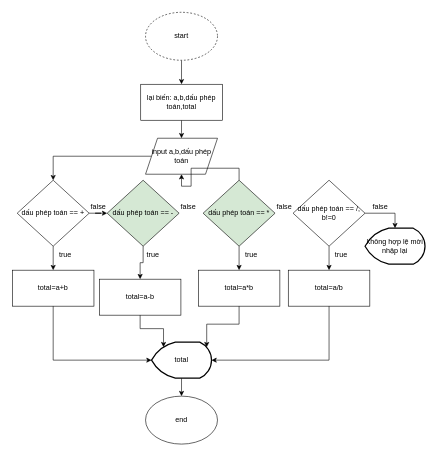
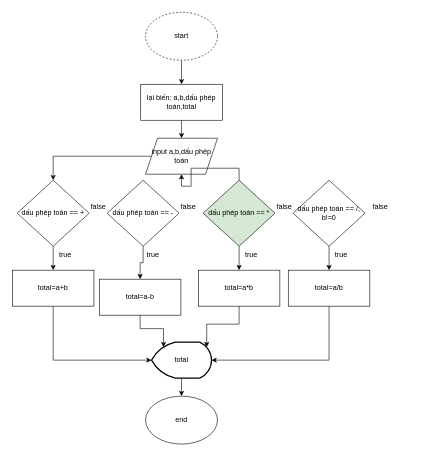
  <mxCell id="0" />
  <mxCell id="1" parent="0" />
  <mxCell id="2" style="edgeStyle=orthogonalEdgeStyle;rounded=0;orthogonalLoop=1;jettySize=auto;html=1;exitX=0.5;exitY=1;exitDx=0;exitDy=0;entryX=0.5;entryY=0;entryDx=0;entryDy=0;" edge="1" parent="1" source="3" target="6"><mxGeometry relative="1" as="geometry" /></mxCell>
  <mxCell id="3" value="start" style="ellipse;whiteSpace=wrap;html=1;dashed=1;" vertex="1" parent="1"><mxGeometry x="242" y="20" width="120" height="80" as="geometry" /></mxCell>
  <mxCell id="4" value="end" style="ellipse;whiteSpace=wrap;html=1;" vertex="1" parent="1"><mxGeometry x="242" y="660" width="120" height="80" as="geometry" /></mxCell>
  <mxCell id="5" value="" style="edgeStyle=orthogonalEdgeStyle;rounded=0;orthogonalLoop=1;jettySize=auto;html=1;" edge="1" parent="1" source="6"><mxGeometry relative="1" as="geometry"><mxPoint x="302" y="230" as="targetPoint" /></mxGeometry></mxCell>
  <mxCell id="6" value="lại biến: a,b,dấu phép toán,total" style="rounded=0;whiteSpace=wrap;html=1;" vertex="1" parent="1"><mxGeometry x="234" y="140" width="136" height="60" as="geometry" /></mxCell>
  <mxCell id="7" style="edgeStyle=orthogonalEdgeStyle;rounded=0;orthogonalLoop=1;jettySize=auto;html=1;exitX=0;exitY=0.5;exitDx=0;exitDy=0;entryX=0.5;entryY=0;entryDx=0;entryDy=0;" edge="1" parent="1" source="8" target="11"><mxGeometry relative="1" as="geometry" /></mxCell>
  <mxCell id="8" value="input a,b,dấu phép toán" style="shape=parallelogram;perimeter=parallelogramPerimeter;whiteSpace=wrap;html=1;fixedSize=1;" vertex="1" parent="1"><mxGeometry x="242" y="230" width="120" height="60" as="geometry" /></mxCell>
- <mxCell id="9" value="" style="edgeStyle=orthogonalEdgeStyle;rounded=0;orthogonalLoop=1;jettySize=auto;html=1;" edge="1" parent="1" source="11" target="13"><mxGeometry relative="1" as="geometry" /></mxCell>
  <mxCell id="10" value="" style="edgeStyle=orthogonalEdgeStyle;rounded=0;orthogonalLoop=1;jettySize=auto;html=1;" edge="1" parent="1" source="11" target="23"><mxGeometry relative="1" as="geometry" /></mxCell>
  <mxCell id="11" value="dấu phép toán == +" style="rhombus;whiteSpace=wrap;html=1;" vertex="1" parent="1"><mxGeometry x="28" y="300" width="120" height="110" as="geometry" /></mxCell>
  <mxCell id="12" value="" style="edgeStyle=orthogonalEdgeStyle;rounded=0;orthogonalLoop=1;jettySize=auto;html=1;" edge="1" parent="1" source="13" target="24"><mxGeometry relative="1" as="geometry" /></mxCell>
- <mxCell id="13" value="dấu phép toán == -" style="rhombus;whiteSpace=wrap;html=1;fillColor=#d5e8d4;" vertex="1" parent="1"><mxGeometry x="178" y="300" width="120" height="110" as="geometry" /></mxCell>
+ <mxCell id="13" value="dấu phép toán == -" style="rhombus;whiteSpace=wrap;html=1;" vertex="1" parent="1"><mxGeometry x="178" y="300" width="120" height="110" as="geometry" /></mxCell>
  <mxCell id="14" value="" style="edgeStyle=orthogonalEdgeStyle;rounded=0;orthogonalLoop=1;jettySize=auto;html=1;" edge="1" parent="1" source="16" target="8"><mxGeometry relative="1" as="geometry" /></mxCell>
  <mxCell id="15" value="" style="edgeStyle=orthogonalEdgeStyle;rounded=0;orthogonalLoop=1;jettySize=auto;html=1;" edge="1" parent="1" source="16" target="25"><mxGeometry relative="1" as="geometry" /></mxCell>
  <mxCell id="16" value="dấu phép toán == *" style="rhombus;whiteSpace=wrap;html=1;fillColor=#d5e8d4;" vertex="1" parent="1"><mxGeometry x="338" y="300" width="120" height="110" as="geometry" /></mxCell>
  <mxCell id="17" value="" style="edgeStyle=orthogonalEdgeStyle;rounded=0;orthogonalLoop=1;jettySize=auto;html=1;" edge="1" parent="1" source="18" target="26"><mxGeometry relative="1" as="geometry" /></mxCell>
  <mxCell id="18" value="dấu phép toán == /, b!=0" style="rhombus;whiteSpace=wrap;html=1;" vertex="1" parent="1"><mxGeometry x="488" y="300" width="120" height="110" as="geometry" /></mxCell>
  <mxCell id="19" value="false" style="text;html=1;align=center;verticalAlign=middle;resizable=0;points=[];autosize=1;strokeColor=none;fillColor=none;" vertex="1" parent="1"><mxGeometry x="448" y="330" width="50" height="30" as="geometry" /></mxCell>
  <mxCell id="20" value="false" style="text;html=1;align=center;verticalAlign=middle;resizable=0;points=[];autosize=1;strokeColor=none;fillColor=none;" vertex="1" parent="1"><mxGeometry x="288" y="330" width="50" height="30" as="geometry" /></mxCell>
  <mxCell id="21" value="false" style="text;html=1;align=center;verticalAlign=middle;resizable=0;points=[];autosize=1;strokeColor=none;fillColor=none;" vertex="1" parent="1"><mxGeometry x="138" y="330" width="50" height="30" as="geometry" /></mxCell>
  <mxCell id="22" value="true" style="text;html=1;align=center;verticalAlign=middle;resizable=0;points=[];autosize=1;strokeColor=none;fillColor=none;" vertex="1" parent="1"><mxGeometry x="548" y="410" width="40" height="30" as="geometry" /></mxCell>
  <mxCell id="23" value="total=a+b" style="rounded=0;whiteSpace=wrap;html=1;" vertex="1" parent="1"><mxGeometry x="20" y="450" width="136" height="60" as="geometry" /></mxCell>
  <mxCell id="24" value="total=a-b" style="rounded=0;whiteSpace=wrap;html=1;" vertex="1" parent="1"><mxGeometry x="165" y="465" width="136" height="60" as="geometry" /></mxCell>
  <mxCell id="25" value="total=a*b" style="rounded=0;whiteSpace=wrap;html=1;" vertex="1" parent="1"><mxGeometry x="330" y="450" width="136" height="60" as="geometry" /></mxCell>
  <mxCell id="26" value="total=a/b" style="rounded=0;whiteSpace=wrap;html=1;" vertex="1" parent="1"><mxGeometry x="480" y="450" width="136" height="60" as="geometry" /></mxCell>
  <mxCell id="27" value="true" style="text;html=1;align=center;verticalAlign=middle;resizable=0;points=[];autosize=1;strokeColor=none;fillColor=none;" vertex="1" parent="1"><mxGeometry x="88" y="410" width="40" height="30" as="geometry" /></mxCell>
  <mxCell id="28" value="true" style="text;html=1;align=center;verticalAlign=middle;resizable=0;points=[];autosize=1;strokeColor=none;fillColor=none;" vertex="1" parent="1"><mxGeometry x="234" y="410" width="40" height="30" as="geometry" /></mxCell>
  <mxCell id="29" value="true" style="text;html=1;align=center;verticalAlign=middle;resizable=0;points=[];autosize=1;strokeColor=none;fillColor=none;" vertex="1" parent="1"><mxGeometry x="398" y="410" width="40" height="30" as="geometry" /></mxCell>
  <mxCell id="30" value="false" style="text;html=1;align=center;verticalAlign=middle;resizable=0;points=[];autosize=1;strokeColor=none;fillColor=none;" vertex="1" parent="1"><mxGeometry x="608" y="330" width="50" height="30" as="geometry" /></mxCell>
- <mxCell id="31" value="không hợp lệ mời nhập lại" style="strokeWidth=2;html=1;shape=mxgraph.flowchart.display;whiteSpace=wrap;" vertex="1" parent="1"><mxGeometry x="608" y="380" width="100" height="60" as="geometry" /></mxCell>
- <mxCell id="32" style="edgeStyle=orthogonalEdgeStyle;rounded=0;orthogonalLoop=1;jettySize=auto;html=1;exitX=1;exitY=0.5;exitDx=0;exitDy=0;entryX=0.5;entryY=0;entryDx=0;entryDy=0;entryPerimeter=0;" edge="1" parent="1" source="18" target="31"><mxGeometry relative="1" as="geometry" /></mxCell>
  <mxCell id="33" style="edgeStyle=orthogonalEdgeStyle;rounded=0;orthogonalLoop=1;jettySize=auto;html=1;exitX=0.5;exitY=1;exitDx=0;exitDy=0;exitPerimeter=0;entryX=0.5;entryY=0;entryDx=0;entryDy=0;" edge="1" parent="1" source="34" target="4"><mxGeometry relative="1" as="geometry" /></mxCell>
  <mxCell id="34" value="total" style="strokeWidth=2;html=1;shape=mxgraph.flowchart.display;whiteSpace=wrap;" vertex="1" parent="1"><mxGeometry x="252" y="570" width="100" height="60" as="geometry" /></mxCell>
  <mxCell id="35" style="edgeStyle=orthogonalEdgeStyle;rounded=0;orthogonalLoop=1;jettySize=auto;html=1;exitX=0.5;exitY=1;exitDx=0;exitDy=0;entryX=0;entryY=0.5;entryDx=0;entryDy=0;entryPerimeter=0;" edge="1" parent="1" source="23" target="34"><mxGeometry relative="1" as="geometry" /></mxCell>
  <mxCell id="36" style="edgeStyle=orthogonalEdgeStyle;rounded=0;orthogonalLoop=1;jettySize=auto;html=1;exitX=0.5;exitY=1;exitDx=0;exitDy=0;entryX=0.2;entryY=0.14;entryDx=0;entryDy=0;entryPerimeter=0;" edge="1" parent="1" source="24" target="34"><mxGeometry relative="1" as="geometry" /></mxCell>
  <mxCell id="37" style="edgeStyle=orthogonalEdgeStyle;rounded=0;orthogonalLoop=1;jettySize=auto;html=1;exitX=0.5;exitY=1;exitDx=0;exitDy=0;entryX=0.92;entryY=0.14;entryDx=0;entryDy=0;entryPerimeter=0;" edge="1" parent="1" source="25" target="34"><mxGeometry relative="1" as="geometry" /></mxCell>
  <mxCell id="38" style="edgeStyle=orthogonalEdgeStyle;rounded=0;orthogonalLoop=1;jettySize=auto;html=1;exitX=0.5;exitY=1;exitDx=0;exitDy=0;entryX=1;entryY=0.5;entryDx=0;entryDy=0;entryPerimeter=0;" edge="1" parent="1" source="26" target="34"><mxGeometry relative="1" as="geometry" /></mxCell>
